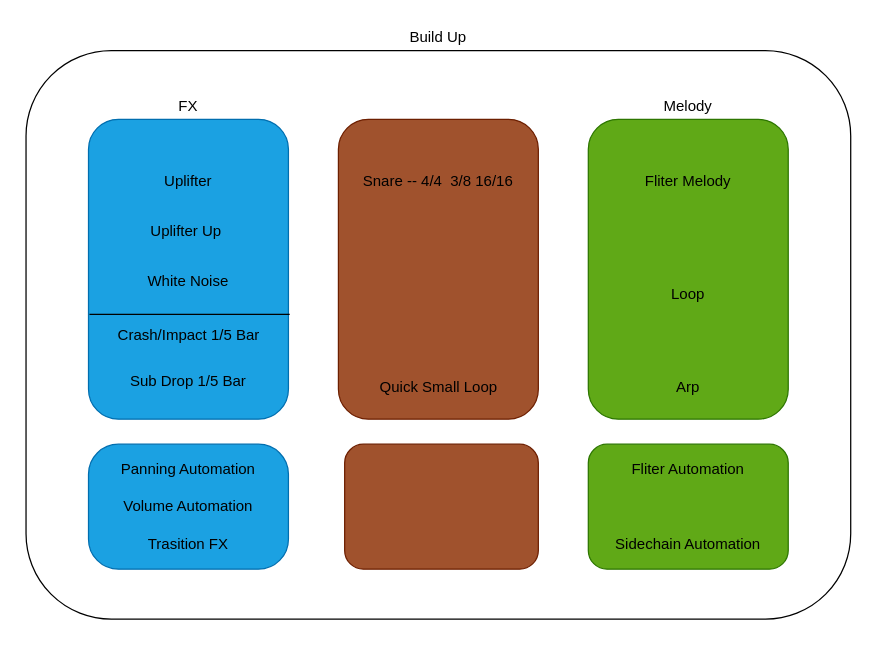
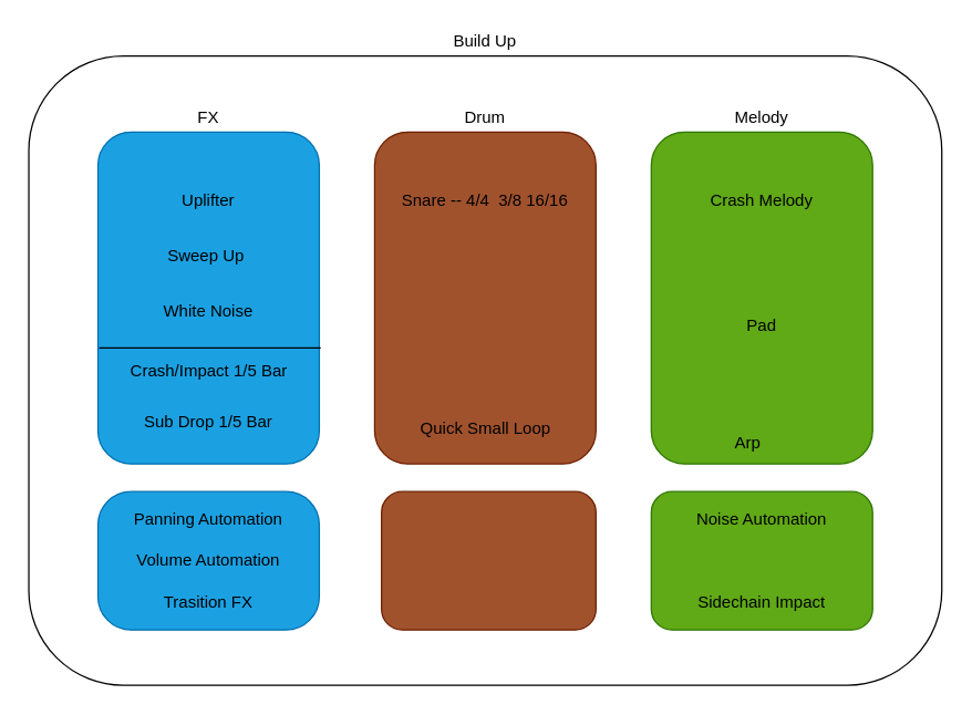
  <mxCell id="0" />
  <mxCell id="1" parent="0" />
  <mxCell id="2" value="" style="rounded=1;whiteSpace=wrap;html=1;" parent="1" vertex="1"><mxGeometry x="20" y="40" width="660" height="455" as="geometry" /></mxCell>
  <mxCell id="3" value="" style="rounded=1;whiteSpace=wrap;html=1;fillColor=#1ba1e2;strokeColor=#006EAF;fontColor=#ffffff;" parent="1" vertex="1"><mxGeometry x="70" y="95" width="160" height="240" as="geometry" /></mxCell>
  <mxCell id="4" value="Uplifter" style="text;html=1;strokeColor=none;fillColor=none;align=center;verticalAlign=middle;whiteSpace=wrap;rounded=0;" parent="1" vertex="1"><mxGeometry x="105" y="135" width="90" height="20" as="geometry" /></mxCell>
- <mxCell id="5" value="Uplifter Up&amp;nbsp;" style="text;html=1;strokeColor=none;fillColor=none;align=center;verticalAlign=middle;whiteSpace=wrap;rounded=0;" parent="1" vertex="1"><mxGeometry x="70" y="175" width="160" height="20" as="geometry" /></mxCell>
+ <mxCell id="5" value="Sweep Up&amp;nbsp;" style="text;html=1;strokeColor=none;fillColor=none;align=center;verticalAlign=middle;whiteSpace=wrap;rounded=0;" parent="1" vertex="1"><mxGeometry x="70" y="175" width="160" height="20" as="geometry" /></mxCell>
  <mxCell id="6" value="White Noise" style="text;html=1;strokeColor=none;fillColor=none;align=center;verticalAlign=middle;whiteSpace=wrap;rounded=0;" parent="1" vertex="1"><mxGeometry x="100" y="215" width="100" height="20" as="geometry" /></mxCell>
  <mxCell id="7" value="FX" style="text;html=1;strokeColor=none;fillColor=none;align=center;verticalAlign=middle;whiteSpace=wrap;rounded=0;" parent="1" vertex="1"><mxGeometry x="130" y="75" width="40" height="20" as="geometry" /></mxCell>
  <mxCell id="8" value="" style="rounded=1;whiteSpace=wrap;html=1;strokeColor=#6D1F00;fontColor=#ffffff;fillColor=#a0522d;" parent="1" vertex="1"><mxGeometry x="270" y="95" width="160" height="240" as="geometry" /></mxCell>
  <mxCell id="9" value="Snare -- 4/4&amp;nbsp; 3/8 16/16" style="text;html=1;strokeColor=none;fillColor=none;align=center;verticalAlign=middle;whiteSpace=wrap;rounded=0;" parent="1" vertex="1"><mxGeometry x="255" y="135" width="190" height="20" as="geometry" /></mxCell>
  <mxCell id="10" value="Quick Small Loop" style="text;html=1;strokeColor=none;fillColor=none;align=center;verticalAlign=middle;whiteSpace=wrap;rounded=0;" parent="1" vertex="1"><mxGeometry x="287.5" y="300" width="125" height="20" as="geometry" /></mxCell>
+ <mxCell id="11" value="Drum" style="text;html=1;strokeColor=none;fillColor=none;align=center;verticalAlign=middle;whiteSpace=wrap;rounded=0;" parent="1" vertex="1"><mxGeometry x="330" y="75" width="40" height="20" as="geometry" /></mxCell>
  <mxCell id="12" value="" style="rounded=1;whiteSpace=wrap;html=1;fillColor=#60a917;strokeColor=#2D7600;fontColor=#ffffff;" parent="1" vertex="1"><mxGeometry x="470" y="95" width="160" height="240" as="geometry" /></mxCell>
- <mxCell id="13" value="Fliter Melody" style="text;html=1;strokeColor=none;fillColor=none;align=center;verticalAlign=middle;whiteSpace=wrap;rounded=0;" parent="1" vertex="1"><mxGeometry x="500" y="135" width="100" height="20" as="geometry" /></mxCell>
+ <mxCell id="13" value="Crash Melody" style="text;html=1;strokeColor=none;fillColor=none;align=center;verticalAlign=middle;whiteSpace=wrap;rounded=0;" parent="1" vertex="1"><mxGeometry x="500" y="135" width="100" height="20" as="geometry" /></mxCell>
  <mxCell id="14" value="Melody" style="text;html=1;strokeColor=none;fillColor=none;align=center;verticalAlign=middle;whiteSpace=wrap;rounded=0;" parent="1" vertex="1"><mxGeometry x="530" y="75" width="40" height="20" as="geometry" /></mxCell>
  <mxCell id="15" value="Build Up" style="text;html=1;strokeColor=none;fillColor=none;align=center;verticalAlign=middle;whiteSpace=wrap;rounded=0;" parent="1" vertex="1"><mxGeometry x="315" y="20" width="70" height="20" as="geometry" /></mxCell>
  <mxCell id="16" value="Crash/Impact 1/5 Bar" style="text;html=1;strokeColor=none;fillColor=none;align=center;verticalAlign=middle;whiteSpace=wrap;rounded=0;" parent="1" vertex="1"><mxGeometry x="77.5" y="257.5" width="145" height="20" as="geometry" /></mxCell>
- <mxCell id="17" value="Loop" style="text;html=1;strokeColor=none;fillColor=none;align=center;verticalAlign=middle;whiteSpace=wrap;rounded=0;" parent="1" vertex="1"><mxGeometry x="530" y="225" width="40" height="20" as="geometry" /></mxCell>
+ <mxCell id="17" value="Pad" style="text;html=1;strokeColor=none;fillColor=none;align=center;verticalAlign=middle;whiteSpace=wrap;rounded=0;" parent="1" vertex="1"><mxGeometry x="530" y="225" width="40" height="20" as="geometry" /></mxCell>
  <mxCell id="18" value="" style="rounded=1;whiteSpace=wrap;html=1;fillColor=#1ba1e2;arcSize=24;strokeColor=#006EAF;fontColor=#ffffff;" parent="1" vertex="1"><mxGeometry x="70" y="355" width="160" height="100" as="geometry" /></mxCell>
  <mxCell id="19" value="Panning Automation" style="text;html=1;strokeColor=none;fillColor=none;align=center;verticalAlign=middle;whiteSpace=wrap;rounded=0;" parent="1" vertex="1"><mxGeometry x="80" y="365" width="140" height="20" as="geometry" /></mxCell>
  <mxCell id="20" value="Trasition FX" style="text;html=1;strokeColor=none;fillColor=none;align=center;verticalAlign=middle;whiteSpace=wrap;rounded=0;" parent="1" vertex="1"><mxGeometry x="110" y="425" width="80" height="20" as="geometry" /></mxCell>
  <mxCell id="21" value="Volume Automation" style="text;html=1;strokeColor=none;fillColor=none;align=center;verticalAlign=middle;whiteSpace=wrap;rounded=0;" parent="1" vertex="1"><mxGeometry x="80" y="395" width="140" height="20" as="geometry" /></mxCell>
  <mxCell id="22" value="" style="rounded=1;whiteSpace=wrap;html=1;fillColor=#a0522d;strokeColor=#6D1F00;fontColor=#ffffff;" parent="1" vertex="1"><mxGeometry x="275" y="355" width="155" height="100" as="geometry" /></mxCell>
- <mxCell id="23" value="Arp" style="text;html=1;strokeColor=none;fillColor=none;align=center;verticalAlign=middle;whiteSpace=wrap;rounded=0;" parent="1" vertex="1"><mxGeometry x="530" y="300" width="40" height="20" as="geometry" /></mxCell>
+ <mxCell id="23" value="Arp" style="text;html=1;strokeColor=none;fillColor=none;align=center;verticalAlign=middle;whiteSpace=wrap;rounded=0;" parent="1" vertex="1"><mxGeometry x="520" y="310" width="40" height="20" as="geometry" /></mxCell>
  <mxCell id="24" value="" style="rounded=1;whiteSpace=wrap;html=1;fillColor=#60a917;strokeColor=#2D7600;fontColor=#ffffff;" parent="1" vertex="1"><mxGeometry x="470" y="355" width="160" height="100" as="geometry" /></mxCell>
- <mxCell id="25" value="Fliter Automation" style="text;html=1;strokeColor=none;fillColor=none;align=center;verticalAlign=middle;whiteSpace=wrap;rounded=0;" parent="1" vertex="1"><mxGeometry x="485" y="365" width="130" height="20" as="geometry" /></mxCell>
- <mxCell id="26" value="Sidechain Automation" style="text;html=1;strokeColor=none;fillColor=none;align=center;verticalAlign=middle;whiteSpace=wrap;rounded=0;" parent="1" vertex="1"><mxGeometry x="480" y="425" width="140" height="20" as="geometry" /></mxCell>
+ <mxCell id="25" value="Noise Automation" style="text;html=1;strokeColor=none;fillColor=none;align=center;verticalAlign=middle;whiteSpace=wrap;rounded=0;" parent="1" vertex="1"><mxGeometry x="485" y="365" width="130" height="20" as="geometry" /></mxCell>
+ <mxCell id="26" value="Sidechain Impact" style="text;html=1;strokeColor=none;fillColor=none;align=center;verticalAlign=middle;whiteSpace=wrap;rounded=0;" parent="1" vertex="1"><mxGeometry x="480" y="425" width="140" height="20" as="geometry" /></mxCell>
  <mxCell id="27" value="Sub Drop 1/5 Bar" style="text;html=1;strokeColor=none;fillColor=none;align=center;verticalAlign=middle;whiteSpace=wrap;rounded=0;" vertex="1" parent="1"><mxGeometry x="95" y="295" width="110" height="20" as="geometry" /></mxCell>
  <mxCell id="28" value="" style="endArrow=none;html=1;strokeWidth=1;exitX=0.005;exitY=0.65;exitDx=0;exitDy=0;exitPerimeter=0;fontSize=8;" edge="1" parent="1" source="3"><mxGeometry width="50" height="50" relative="1" as="geometry"><mxPoint x="-40" y="215" as="sourcePoint" /><mxPoint x="231" y="251" as="targetPoint" /></mxGeometry></mxCell>
